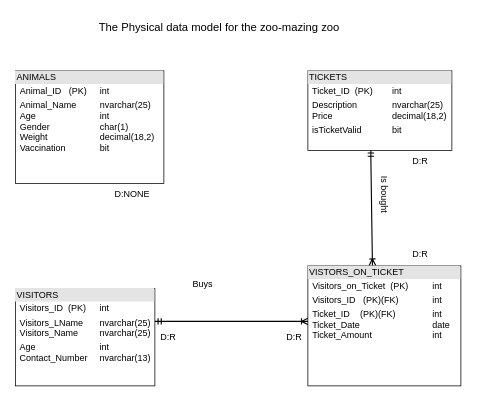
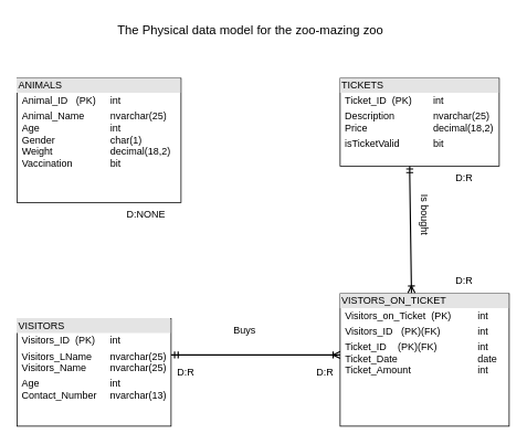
  <mxCell id="0" />
  <mxCell id="1" parent="0" />
  <mxCell id="2" value="&lt;div style=&quot;box-sizing:border-box;width:100%;background:#e4e4e4;padding:2px;&quot;&gt;ANIMALS&lt;/div&gt;&lt;table style=&quot;width:100%;font-size:1em;&quot; cellpadding=&quot;2&quot; cellspacing=&quot;0&quot;&gt;&lt;tbody&gt;&lt;tr&gt;&lt;td&gt;&lt;br&gt;&lt;/td&gt;&lt;td&gt;Animal_ID&amp;nbsp;&lt;span style=&quot;white-space: pre;&quot;&gt; &lt;span style=&quot;white-space: pre;&quot;&gt; &lt;/span&gt;&lt;/span&gt;(PK)&lt;span style=&quot;white-space: pre;&quot;&gt;&#09;&lt;/span&gt;int&lt;/td&gt;&lt;/tr&gt;&lt;tr&gt;&lt;td&gt;&lt;br&gt;&lt;/td&gt;&lt;td&gt;Animal_Name&lt;span style=&quot;white-space: pre;&quot;&gt;&#09;&lt;/span&gt;&lt;span style=&quot;white-space: pre;&quot;&gt;&#09;&lt;/span&gt;nvarchar(25)&lt;br&gt;Age&lt;span style=&quot;white-space: pre;&quot;&gt;&#09;&lt;/span&gt;&lt;span style=&quot;white-space: pre;&quot;&gt;&#09;&lt;/span&gt;&lt;span style=&quot;white-space: pre;&quot;&gt;&#09;&lt;/span&gt;&lt;span style=&quot;white-space: pre;&quot;&gt;&#09;&lt;/span&gt;int&lt;br&gt;Gender&lt;span style=&quot;white-space: pre;&quot;&gt;&#09;&lt;/span&gt;&lt;span style=&quot;white-space: pre;&quot;&gt;&#09;&lt;/span&gt;&lt;span style=&quot;white-space: pre;&quot;&gt;&#09;&lt;/span&gt;char(1)&lt;br&gt;Weight&lt;span style=&quot;white-space: pre;&quot;&gt;&#09;&lt;/span&gt;&lt;span style=&quot;white-space: pre;&quot;&gt;&#09;&lt;/span&gt;&lt;span style=&quot;white-space: pre;&quot;&gt;&#09;&lt;/span&gt;decimal(18,2)&lt;br&gt;Vaccination&lt;span style=&quot;white-space: pre;&quot;&gt;&#09;&lt;/span&gt;&lt;span style=&quot;white-space: pre;&quot;&gt;&#09;&lt;/span&gt;bit&lt;br&gt;&lt;br&gt;&lt;br&gt;&lt;/td&gt;&lt;/tr&gt;&lt;tr&gt;&lt;td&gt;&lt;/td&gt;&lt;td&gt;&lt;br&gt;&lt;/td&gt;&lt;/tr&gt;&lt;/tbody&gt;&lt;/table&gt;" style="verticalAlign=top;align=left;overflow=fill;html=1;whiteSpace=wrap;" parent="1" vertex="1"><mxGeometry x="20" y="94" width="198" height="150" as="geometry" /></mxCell>
  <mxCell id="3" value="&lt;div style=&quot;box-sizing:border-box;width:100%;background:#e4e4e4;padding:2px;&quot;&gt;TICKETS&lt;/div&gt;&lt;table style=&quot;width:100%;font-size:1em;&quot; cellpadding=&quot;2&quot; cellspacing=&quot;0&quot;&gt;&lt;tbody&gt;&lt;tr&gt;&lt;td&gt;&lt;br&gt;&lt;/td&gt;&lt;td&gt;Ticket_ID&lt;span style=&quot;white-space: pre;&quot;&gt; &lt;/span&gt;&lt;span style=&quot;white-space: pre;&quot;&gt; &lt;/span&gt;(PK)&lt;span style=&quot;white-space: pre;&quot;&gt;&#09;&lt;/span&gt;int&lt;/td&gt;&lt;/tr&gt;&lt;tr&gt;&lt;td&gt;&lt;br&gt;&lt;/td&gt;&lt;td&gt;Description&lt;span style=&quot;white-space: pre;&quot;&gt;&#09;&lt;/span&gt;&lt;span style=&quot;white-space: pre;&quot;&gt;&#09;&lt;/span&gt;nvarchar(25)&lt;br&gt;Price&lt;span style=&quot;white-space: pre;&quot;&gt;&#09;&lt;/span&gt;&lt;span style=&quot;white-space: pre;&quot;&gt;&#09;&lt;/span&gt;&lt;span style=&quot;white-space: pre;&quot;&gt;&#09;&lt;/span&gt;decimal(18,2)&lt;/td&gt;&lt;/tr&gt;&lt;tr&gt;&lt;td&gt;&lt;br&gt;&lt;/td&gt;&lt;td&gt;isTicketValid&lt;span style=&quot;white-space: pre;&quot;&gt;&#09;&lt;/span&gt;&lt;span style=&quot;white-space: pre;&quot;&gt;&#09;&lt;/span&gt;bit&lt;/td&gt;&lt;/tr&gt;&lt;/tbody&gt;&lt;/table&gt;" style="verticalAlign=top;align=left;overflow=fill;html=1;whiteSpace=wrap;" parent="1" vertex="1"><mxGeometry x="410" y="94" width="192" height="106" as="geometry" /></mxCell>
  <mxCell id="4" value="&lt;div style=&quot;box-sizing:border-box;width:100%;background:#e4e4e4;padding:2px;&quot;&gt;VISITORS&lt;/div&gt;&lt;table style=&quot;width:100%;font-size:1em;&quot; cellpadding=&quot;2&quot; cellspacing=&quot;0&quot;&gt;&lt;tbody&gt;&lt;tr&gt;&lt;td&gt;&lt;br&gt;&lt;/td&gt;&lt;td&gt;Visitors_ID&lt;span style=&quot;white-space: pre;&quot;&gt; &lt;/span&gt;&lt;span style=&quot;white-space: pre;&quot;&gt; &lt;/span&gt;(PK)&lt;span style=&quot;white-space: pre;&quot;&gt;&#09;&lt;/span&gt;int&lt;/td&gt;&lt;/tr&gt;&lt;tr&gt;&lt;td&gt;&lt;br&gt;&lt;/td&gt;&lt;td&gt;Visitors_LName&lt;span style=&quot;white-space: pre;&quot;&gt;&#09;&lt;/span&gt;nvarchar(25)&lt;br&gt;Visitors_Name&lt;span style=&quot;white-space: pre;&quot;&gt;&#09;&lt;span style=&quot;white-space: pre;&quot;&gt;&#09;&lt;/span&gt;n&lt;/span&gt;varchar(25)&lt;/td&gt;&lt;/tr&gt;&lt;tr&gt;&lt;td&gt;&lt;/td&gt;&lt;td&gt;Age&lt;span style=&quot;white-space: pre;&quot;&gt;&#09;&lt;/span&gt;&lt;span style=&quot;white-space: pre;&quot;&gt;&#09;&lt;/span&gt;&lt;span style=&quot;white-space: pre;&quot;&gt;&#09;&lt;/span&gt;&lt;span style=&quot;white-space: pre;&quot;&gt;&#09;&lt;/span&gt;int&lt;br&gt;Contact_Number&lt;span style=&quot;white-space: pre;&quot;&gt;&#09;&lt;/span&gt;nvarchar(13)&lt;br&gt;&lt;br&gt;&lt;br&gt;&lt;/td&gt;&lt;/tr&gt;&lt;/tbody&gt;&lt;/table&gt;" style="verticalAlign=top;align=left;overflow=fill;html=1;whiteSpace=wrap;" parent="1" vertex="1"><mxGeometry x="20" y="384" width="186" height="130" as="geometry" /></mxCell>
  <mxCell id="5" value="&lt;div style=&quot;box-sizing:border-box;width:100%;background:#e4e4e4;padding:2px;&quot;&gt;VISTORS_ON_TICKET&lt;/div&gt;&lt;table style=&quot;width:100%;font-size:1em;&quot; cellpadding=&quot;2&quot; cellspacing=&quot;0&quot;&gt;&lt;tbody&gt;&lt;tr&gt;&lt;td&gt;&lt;br&gt;&lt;/td&gt;&lt;td&gt;Visitors_on_Ticket&lt;span style=&quot;white-space: pre;&quot;&gt; &lt;/span&gt;&lt;span style=&quot;white-space: pre;&quot;&gt; &lt;/span&gt;(PK)&lt;span style=&quot;white-space: pre;&quot;&gt;&#09;&lt;span style=&quot;white-space: pre;&quot;&gt;&#09;&lt;/span&gt;i&lt;/span&gt;nt&lt;/td&gt;&lt;/tr&gt;&lt;tr&gt;&lt;td&gt;&lt;br&gt;&lt;/td&gt;&lt;td&gt;Visitors_ID&lt;span style=&quot;white-space: pre;&quot;&gt; &lt;/span&gt;&lt;span style=&quot;white-space: pre;&quot;&gt; &lt;/span&gt;&lt;span style=&quot;white-space: pre;&quot;&gt; &lt;/span&gt;(PK)(FK)&lt;span style=&quot;white-space: pre;&quot;&gt;&#09;&lt;/span&gt;&lt;span style=&quot;white-space: pre;&quot;&gt;&#09;&lt;/span&gt;int&lt;/td&gt;&lt;/tr&gt;&lt;tr&gt;&lt;td&gt;&lt;/td&gt;&lt;td&gt;Ticket_ID&lt;span style=&quot;white-space: pre;&quot;&gt; &lt;/span&gt;&lt;span style=&quot;white-space: pre;&quot;&gt; &lt;/span&gt;&lt;span style=&quot;white-space: pre;&quot;&gt; &lt;/span&gt;&lt;span style=&quot;white-space: pre;&quot;&gt; &lt;/span&gt;(PK)(FK)&lt;span style=&quot;white-space: pre;&quot;&gt;&#09;&lt;/span&gt;&lt;span style=&quot;white-space: pre;&quot;&gt;&#09;&lt;/span&gt;int&lt;br&gt;Ticket_Date&lt;span style=&quot;white-space: pre;&quot;&gt;&#09;&lt;/span&gt;&lt;span style=&quot;white-space: pre;&quot;&gt;&#09;&lt;/span&gt;&lt;span style=&quot;white-space: pre;&quot;&gt;&#09;&lt;/span&gt;&lt;span style=&quot;white-space: pre;&quot;&gt;&#09;&lt;/span&gt;date&lt;br&gt;Ticket_Amount&lt;span style=&quot;white-space: pre;&quot;&gt;&#09;&lt;/span&gt;&lt;span style=&quot;white-space: pre;&quot;&gt;&#09;&lt;/span&gt;&lt;span style=&quot;white-space: pre;&quot;&gt;&#09;&lt;/span&gt;int&lt;br&gt;&lt;span style=&quot;white-space: pre;&quot;&gt;&#09;&lt;/span&gt;&lt;span style=&quot;white-space: pre;&quot;&gt;&#09;&lt;/span&gt;&lt;span style=&quot;white-space: pre;&quot;&gt;&#09;&lt;/span&gt;&lt;br&gt;&lt;span style=&quot;white-space: pre;&quot;&gt;&#09;&lt;/span&gt;&lt;span style=&quot;white-space: pre;&quot;&gt;&#09;&lt;/span&gt;&lt;span style=&quot;white-space: pre;&quot;&gt;&#09;&lt;/span&gt;&lt;span style=&quot;white-space: pre;&quot;&gt;&#09;&lt;/span&gt;&lt;br&gt;&lt;br&gt;&lt;br&gt;&lt;/td&gt;&lt;/tr&gt;&lt;/tbody&gt;&lt;/table&gt;" style="verticalAlign=top;align=left;overflow=fill;html=1;whiteSpace=wrap;" parent="1" vertex="1"><mxGeometry x="410" y="354" width="204" height="160" as="geometry" /></mxCell>
  <mxCell id="6" value="" style="fontSize=12;html=1;endArrow=ERoneToMany;startArrow=ERmandOne;rounded=0;strokeWidth=1.5;entryX=0.422;entryY=-0.005;entryDx=0;entryDy=0;entryPerimeter=0;" parent="1" target="5" edge="1"><mxGeometry width="100" height="100" relative="1" as="geometry"><mxPoint x="494" y="212" as="sourcePoint" /><mxPoint x="494" y="344" as="targetPoint" /><Array as="points"><mxPoint x="494" y="200" /><mxPoint x="494" y="212" /></Array></mxGeometry></mxCell>
  <mxCell id="7" value="" style="fontSize=12;html=1;endArrow=ERoneToMany;startArrow=ERmandOne;rounded=0;strokeWidth=1.5;" parent="1" edge="1"><mxGeometry width="100" height="100" relative="1" as="geometry"><mxPoint x="206" y="428" as="sourcePoint" /><mxPoint x="410" y="428" as="targetPoint" /><Array as="points"><mxPoint x="356" y="428" /><mxPoint x="392" y="428" /></Array></mxGeometry></mxCell>
- <mxCell id="8" value="Buys" style="text;html=1;strokeColor=none;fillColor=none;align=center;verticalAlign=middle;whiteSpace=wrap;rounded=0;" parent="1" vertex="1"><mxGeometry x="240" y="364" width="60" height="30" as="geometry" /></mxCell>
+ <mxCell id="8" value="Buys" style="text;html=1;strokeColor=none;fillColor=none;align=center;verticalAlign=middle;whiteSpace=wrap;rounded=0;" parent="1" vertex="1"><mxGeometry x="265" y="384" width="60" height="30" as="geometry" /></mxCell>
  <mxCell id="9" value="Is bought" style="text;html=1;strokeColor=none;fillColor=none;align=center;verticalAlign=middle;whiteSpace=wrap;rounded=0;rotation=90;" parent="1" vertex="1"><mxGeometry x="482" y="244" width="60" height="30" as="geometry" /></mxCell>
- <mxCell id="10" value="The Physical data model for the zoo-mazing zoo" style="text;html=1;strokeColor=none;fillColor=none;align=center;verticalAlign=middle;whiteSpace=wrap;rounded=0;fontSize=15;" parent="1" vertex="1"><mxGeometry x="124" y="20" width="336" height="30" as="geometry" /></mxCell>
+ <mxCell id="10" value="The Physical data model for the zoo-mazing zoo" style="text;html=1;strokeColor=none;fillColor=none;align=center;verticalAlign=middle;whiteSpace=wrap;rounded=0;fontSize=15;" parent="1" vertex="1"><mxGeometry x="134" y="20" width="336" height="30" as="geometry" /></mxCell>
  <mxCell id="11" value="D:R" style="text;html=1;strokeColor=none;fillColor=none;align=center;verticalAlign=middle;whiteSpace=wrap;rounded=0;" parent="1" vertex="1"><mxGeometry x="530" y="200" width="60" height="30" as="geometry" /></mxCell>
  <mxCell id="12" value="D:R" style="text;html=1;strokeColor=none;fillColor=none;align=center;verticalAlign=middle;whiteSpace=wrap;rounded=0;" parent="1" vertex="1"><mxGeometry x="530" y="324" width="60" height="30" as="geometry" /></mxCell>
  <mxCell id="13" value="D:NONE" style="text;html=1;strokeColor=none;fillColor=none;align=center;verticalAlign=middle;whiteSpace=wrap;rounded=0;" parent="1" vertex="1"><mxGeometry x="146" y="244" width="60" height="30" as="geometry" /></mxCell>
  <mxCell id="14" value="D:R" style="text;html=1;strokeColor=none;fillColor=none;align=center;verticalAlign=middle;whiteSpace=wrap;rounded=0;" parent="1" vertex="1"><mxGeometry x="362" y="434" width="60" height="30" as="geometry" /></mxCell>
  <mxCell id="15" value="D:R" style="text;html=1;strokeColor=none;fillColor=none;align=center;verticalAlign=middle;whiteSpace=wrap;rounded=0;" parent="1" vertex="1"><mxGeometry x="194" y="434" width="60" height="30" as="geometry" /></mxCell>
